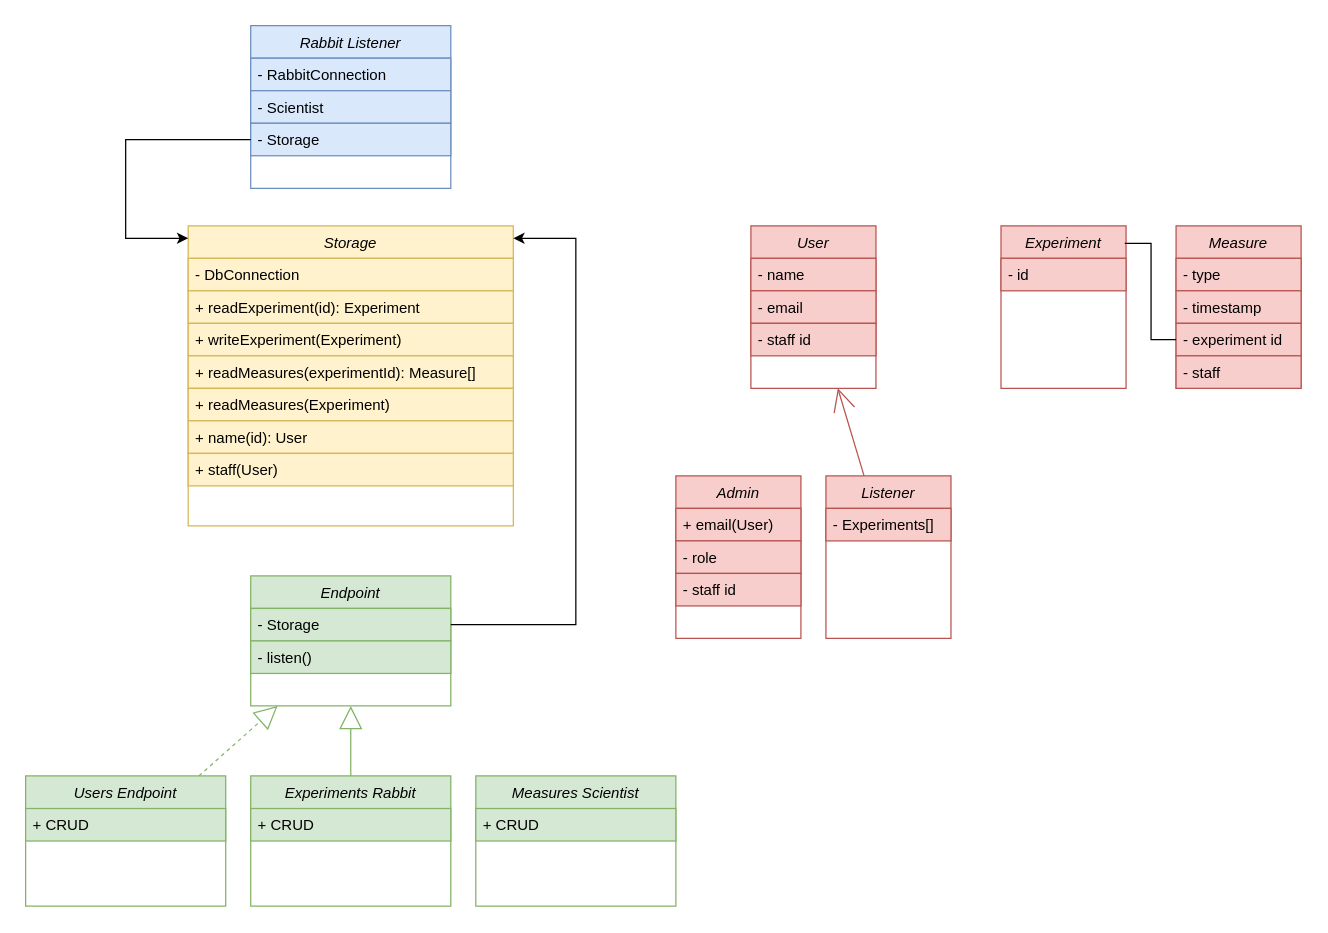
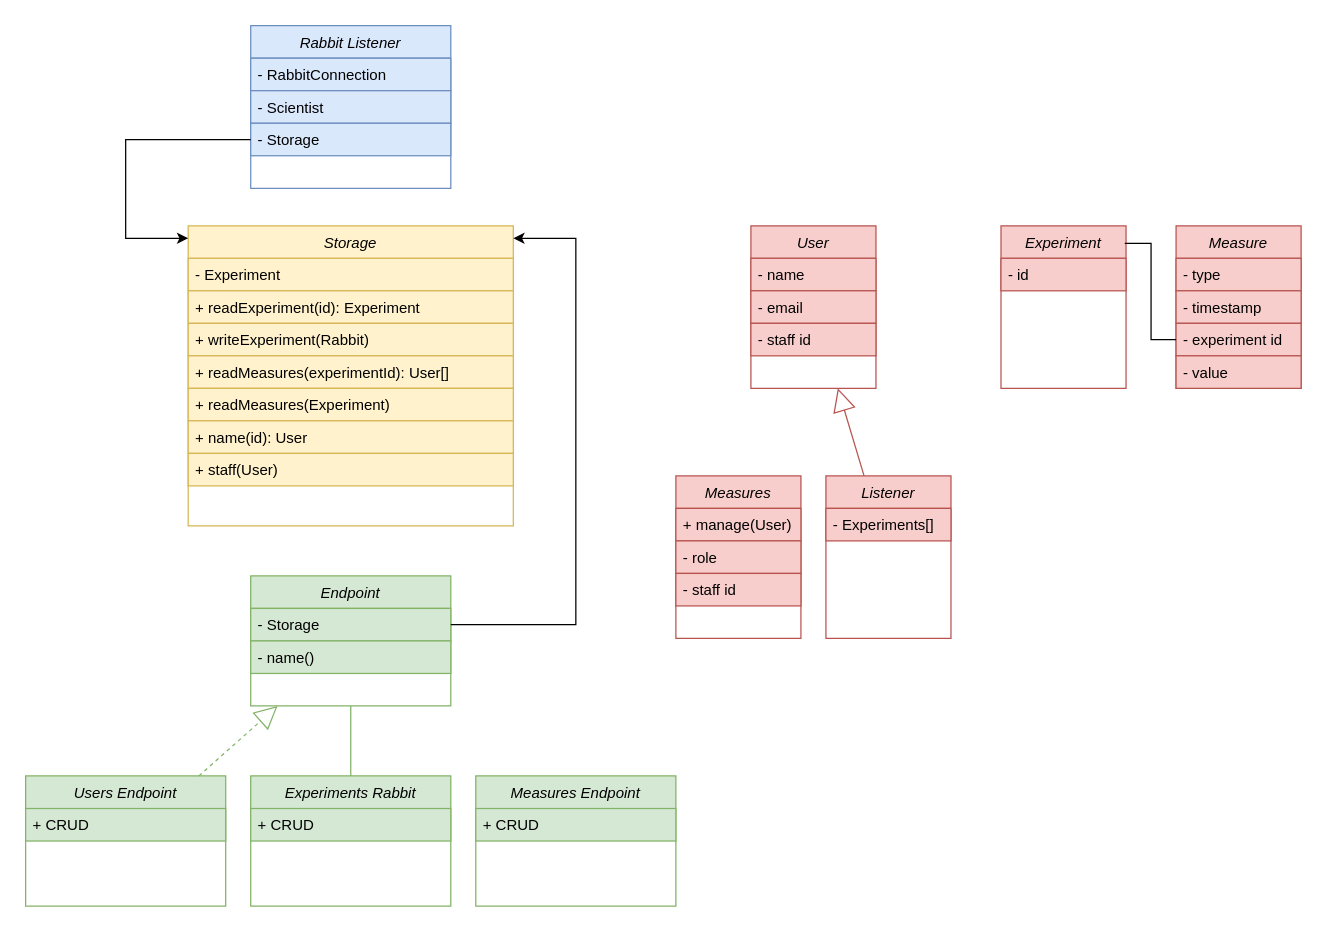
  <mxCell id="0" />
  <mxCell id="1" parent="0" />
  <mxCell id="2" value="Rabbit Listener" style="swimlane;fontStyle=2;align=center;verticalAlign=top;childLayout=stackLayout;horizontal=1;startSize=26;horizontalStack=0;resizeParent=1;resizeLast=0;collapsible=1;marginBottom=0;rounded=0;shadow=0;strokeWidth=1;fillColor=#dae8fc;strokeColor=#6c8ebf;" parent="1" vertex="1"><mxGeometry x="200" y="20" width="160" height="130" as="geometry"><mxRectangle x="230" y="140" width="160" height="26" as="alternateBounds" /></mxGeometry></mxCell>
  <mxCell id="3" value="- RabbitConnection" style="text;align=left;verticalAlign=top;spacingLeft=4;spacingRight=4;overflow=hidden;rotatable=0;points=[[0,0.5],[1,0.5]];portConstraint=eastwest;fillColor=#dae8fc;strokeColor=#6c8ebf;" parent="2" vertex="1"><mxGeometry y="26" width="160" height="26" as="geometry" /></mxCell>
  <mxCell id="4" value="- Scientist" style="text;align=left;verticalAlign=top;spacingLeft=4;spacingRight=4;overflow=hidden;rotatable=0;points=[[0,0.5],[1,0.5]];portConstraint=eastwest;rounded=0;shadow=0;html=0;fillColor=#dae8fc;strokeColor=#6c8ebf;" parent="2" vertex="1"><mxGeometry y="52" width="160" height="26" as="geometry" /></mxCell>
  <mxCell id="5" value="- Storage" style="text;align=left;verticalAlign=top;spacingLeft=4;spacingRight=4;overflow=hidden;rotatable=0;points=[[0,0.5],[1,0.5]];portConstraint=eastwest;rounded=0;shadow=0;html=0;fillColor=#dae8fc;strokeColor=#6c8ebf;" parent="2" vertex="1"><mxGeometry y="78" width="160" height="26" as="geometry" /></mxCell>
  <mxCell id="6" value="Storage" style="swimlane;fontStyle=2;align=center;verticalAlign=top;childLayout=stackLayout;horizontal=1;startSize=26;horizontalStack=0;resizeParent=1;resizeLast=0;collapsible=1;marginBottom=0;rounded=0;shadow=0;strokeWidth=1;fillColor=#fff2cc;strokeColor=#d6b656;" vertex="1" parent="1"><mxGeometry x="150" y="180" width="260" height="240" as="geometry"><mxRectangle x="230" y="140" width="160" height="26" as="alternateBounds" /></mxGeometry></mxCell>
- <mxCell id="7" value="- DbConnection" style="text;align=left;verticalAlign=top;spacingLeft=4;spacingRight=4;overflow=hidden;rotatable=0;points=[[0,0.5],[1,0.5]];portConstraint=eastwest;fillColor=#fff2cc;strokeColor=#d6b656;" vertex="1" parent="6"><mxGeometry y="26" width="260" height="26" as="geometry" /></mxCell>
+ <mxCell id="7" value="- Experiment" style="text;align=left;verticalAlign=top;spacingLeft=4;spacingRight=4;overflow=hidden;rotatable=0;points=[[0,0.5],[1,0.5]];portConstraint=eastwest;fillColor=#fff2cc;strokeColor=#d6b656;" vertex="1" parent="6"><mxGeometry y="26" width="260" height="26" as="geometry" /></mxCell>
  <mxCell id="8" value="+ readExperiment(id): Experiment" style="text;align=left;verticalAlign=top;spacingLeft=4;spacingRight=4;overflow=hidden;rotatable=0;points=[[0,0.5],[1,0.5]];portConstraint=eastwest;fillColor=#fff2cc;strokeColor=#d6b656;" vertex="1" parent="6"><mxGeometry y="52" width="260" height="26" as="geometry" /></mxCell>
- <mxCell id="9" value="+ writeExperiment(Experiment)" style="text;align=left;verticalAlign=top;spacingLeft=4;spacingRight=4;overflow=hidden;rotatable=0;points=[[0,0.5],[1,0.5]];portConstraint=eastwest;fillColor=#fff2cc;strokeColor=#d6b656;" vertex="1" parent="6"><mxGeometry y="78" width="260" height="26" as="geometry" /></mxCell>
- <mxCell id="10" value="+ readMeasures(experimentId): Measure[]" style="text;align=left;verticalAlign=top;spacingLeft=4;spacingRight=4;overflow=hidden;rotatable=0;points=[[0,0.5],[1,0.5]];portConstraint=eastwest;fillColor=#fff2cc;strokeColor=#d6b656;" vertex="1" parent="6"><mxGeometry y="104" width="260" height="26" as="geometry" /></mxCell>
+ <mxCell id="9" value="+ writeExperiment(Rabbit)" style="text;align=left;verticalAlign=top;spacingLeft=4;spacingRight=4;overflow=hidden;rotatable=0;points=[[0,0.5],[1,0.5]];portConstraint=eastwest;fillColor=#fff2cc;strokeColor=#d6b656;" vertex="1" parent="6"><mxGeometry y="78" width="260" height="26" as="geometry" /></mxCell>
+ <mxCell id="10" value="+ readMeasures(experimentId): User[]" style="text;align=left;verticalAlign=top;spacingLeft=4;spacingRight=4;overflow=hidden;rotatable=0;points=[[0,0.5],[1,0.5]];portConstraint=eastwest;fillColor=#fff2cc;strokeColor=#d6b656;" vertex="1" parent="6"><mxGeometry y="104" width="260" height="26" as="geometry" /></mxCell>
  <mxCell id="11" value="+ readMeasures(Experiment)" style="text;align=left;verticalAlign=top;spacingLeft=4;spacingRight=4;overflow=hidden;rotatable=0;points=[[0,0.5],[1,0.5]];portConstraint=eastwest;fillColor=#fff2cc;strokeColor=#d6b656;" vertex="1" parent="6"><mxGeometry y="130" width="260" height="26" as="geometry" /></mxCell>
  <mxCell id="12" value="+ name(id): User" style="text;align=left;verticalAlign=top;spacingLeft=4;spacingRight=4;overflow=hidden;rotatable=0;points=[[0,0.5],[1,0.5]];portConstraint=eastwest;fillColor=#fff2cc;strokeColor=#d6b656;" vertex="1" parent="6"><mxGeometry y="156" width="260" height="26" as="geometry" /></mxCell>
  <mxCell id="13" value="+ staff(User)" style="text;align=left;verticalAlign=top;spacingLeft=4;spacingRight=4;overflow=hidden;rotatable=0;points=[[0,0.5],[1,0.5]];portConstraint=eastwest;fillColor=#fff2cc;strokeColor=#d6b656;" vertex="1" parent="6"><mxGeometry y="182" width="260" height="26" as="geometry" /></mxCell>
  <mxCell id="14" value="User" style="swimlane;fontStyle=2;align=center;verticalAlign=top;childLayout=stackLayout;horizontal=1;startSize=26;horizontalStack=0;resizeParent=1;resizeLast=0;collapsible=1;marginBottom=0;rounded=0;shadow=0;strokeWidth=1;fillColor=#f8cecc;strokeColor=#b85450;" vertex="1" parent="1"><mxGeometry x="600" y="180" width="100" height="130" as="geometry"><mxRectangle x="230" y="140" width="160" height="26" as="alternateBounds" /></mxGeometry></mxCell>
  <mxCell id="15" value="- name" style="text;align=left;verticalAlign=top;spacingLeft=4;spacingRight=4;overflow=hidden;rotatable=0;points=[[0,0.5],[1,0.5]];portConstraint=eastwest;fillColor=#f8cecc;strokeColor=#b85450;" vertex="1" parent="14"><mxGeometry y="26" width="100" height="26" as="geometry" /></mxCell>
  <mxCell id="16" value="- email" style="text;align=left;verticalAlign=top;spacingLeft=4;spacingRight=4;overflow=hidden;rotatable=0;points=[[0,0.5],[1,0.5]];portConstraint=eastwest;fillColor=#f8cecc;strokeColor=#b85450;" vertex="1" parent="14"><mxGeometry y="52" width="100" height="26" as="geometry" /></mxCell>
  <mxCell id="17" value="- staff id" style="text;align=left;verticalAlign=top;spacingLeft=4;spacingRight=4;overflow=hidden;rotatable=0;points=[[0,0.5],[1,0.5]];portConstraint=eastwest;fillColor=#f8cecc;strokeColor=#b85450;" vertex="1" parent="14"><mxGeometry y="78" width="100" height="26" as="geometry" /></mxCell>
  <mxCell id="18" style="edgeStyle=orthogonalEdgeStyle;rounded=0;orthogonalLoop=1;jettySize=auto;html=1;exitX=0;exitY=0.5;exitDx=0;exitDy=0;" edge="1" parent="1" source="5" target="6"><mxGeometry relative="1" as="geometry"><Array as="points"><mxPoint x="100" y="111" /><mxPoint x="100" y="190" /></Array></mxGeometry></mxCell>
  <mxCell id="19" value="Experiment" style="swimlane;fontStyle=2;align=center;verticalAlign=top;childLayout=stackLayout;horizontal=1;startSize=26;horizontalStack=0;resizeParent=1;resizeLast=0;collapsible=1;marginBottom=0;rounded=0;shadow=0;strokeWidth=1;fillColor=#f8cecc;strokeColor=#b85450;" vertex="1" parent="1"><mxGeometry x="800" y="180" width="100" height="130" as="geometry"><mxRectangle x="230" y="140" width="160" height="26" as="alternateBounds" /></mxGeometry></mxCell>
  <mxCell id="20" value="- id" style="text;align=left;verticalAlign=top;spacingLeft=4;spacingRight=4;overflow=hidden;rotatable=0;points=[[0,0.5],[1,0.5]];portConstraint=eastwest;fillColor=#f8cecc;strokeColor=#b85450;" vertex="1" parent="19"><mxGeometry y="26" width="100" height="26" as="geometry" /></mxCell>
  <mxCell id="21" value="Measure" style="swimlane;fontStyle=2;align=center;verticalAlign=top;childLayout=stackLayout;horizontal=1;startSize=26;horizontalStack=0;resizeParent=1;resizeLast=0;collapsible=1;marginBottom=0;rounded=0;shadow=0;strokeWidth=1;fillColor=#f8cecc;strokeColor=#b85450;" vertex="1" parent="1"><mxGeometry x="940" y="180" width="100" height="130" as="geometry"><mxRectangle x="230" y="140" width="160" height="26" as="alternateBounds" /></mxGeometry></mxCell>
  <mxCell id="22" value="- type" style="text;align=left;verticalAlign=top;spacingLeft=4;spacingRight=4;overflow=hidden;rotatable=0;points=[[0,0.5],[1,0.5]];portConstraint=eastwest;fillColor=#f8cecc;strokeColor=#b85450;" vertex="1" parent="21"><mxGeometry y="26" width="100" height="26" as="geometry" /></mxCell>
  <mxCell id="23" value="- timestamp" style="text;align=left;verticalAlign=top;spacingLeft=4;spacingRight=4;overflow=hidden;rotatable=0;points=[[0,0.5],[1,0.5]];portConstraint=eastwest;fillColor=#f8cecc;strokeColor=#b85450;" vertex="1" parent="21"><mxGeometry y="52" width="100" height="26" as="geometry" /></mxCell>
  <mxCell id="24" value="- experiment id" style="text;align=left;verticalAlign=top;spacingLeft=4;spacingRight=4;overflow=hidden;rotatable=0;points=[[0,0.5],[1,0.5]];portConstraint=eastwest;fillColor=#f8cecc;strokeColor=#b85450;" vertex="1" parent="21"><mxGeometry y="78" width="100" height="26" as="geometry" /></mxCell>
- <mxCell id="25" value="- staff" style="text;align=left;verticalAlign=top;spacingLeft=4;spacingRight=4;overflow=hidden;rotatable=0;points=[[0,0.5],[1,0.5]];portConstraint=eastwest;fillColor=#f8cecc;strokeColor=#b85450;" vertex="1" parent="21"><mxGeometry y="104" width="100" height="26" as="geometry" /></mxCell>
+ <mxCell id="25" value="- value" style="text;align=left;verticalAlign=top;spacingLeft=4;spacingRight=4;overflow=hidden;rotatable=0;points=[[0,0.5],[1,0.5]];portConstraint=eastwest;fillColor=#f8cecc;strokeColor=#b85450;" vertex="1" parent="21"><mxGeometry y="104" width="100" height="26" as="geometry" /></mxCell>
  <mxCell id="26" style="edgeStyle=orthogonalEdgeStyle;rounded=0;orthogonalLoop=1;jettySize=auto;html=1;entryX=0.99;entryY=0.108;entryDx=0;entryDy=0;entryPerimeter=0;fillColor=#f8cecc;strokeColor=#000000;endArrow=none;" edge="1" parent="1" source="24" target="19"><mxGeometry relative="1" as="geometry" /></mxCell>
  <mxCell id="27" value="Listener" style="swimlane;fontStyle=2;align=center;verticalAlign=top;childLayout=stackLayout;horizontal=1;startSize=26;horizontalStack=0;resizeParent=1;resizeLast=0;collapsible=1;marginBottom=0;rounded=0;shadow=0;strokeWidth=1;fillColor=#f8cecc;strokeColor=#b85450;" vertex="1" parent="1"><mxGeometry x="660" y="380" width="100" height="130" as="geometry"><mxRectangle x="230" y="140" width="160" height="26" as="alternateBounds" /></mxGeometry></mxCell>
  <mxCell id="28" value="- Experiments[]" style="text;align=left;verticalAlign=top;spacingLeft=4;spacingRight=4;overflow=hidden;rotatable=0;points=[[0,0.5],[1,0.5]];portConstraint=eastwest;fillColor=#f8cecc;strokeColor=#b85450;" vertex="1" parent="27"><mxGeometry y="26" width="100" height="26" as="geometry" /></mxCell>
- <mxCell id="29" value="" style="endArrow=open;endSize=16;endFill=0;html=1;rounded=0;strokeColor=#b85450;fillColor=#f8cecc;" edge="1" parent="1" source="27" target="14"><mxGeometry width="160" relative="1" as="geometry"><mxPoint x="885" y="430" as="sourcePoint" /><mxPoint x="1045" y="430" as="targetPoint" /></mxGeometry></mxCell>
- <mxCell id="30" value="Admin" style="swimlane;fontStyle=2;align=center;verticalAlign=top;childLayout=stackLayout;horizontal=1;startSize=26;horizontalStack=0;resizeParent=1;resizeLast=0;collapsible=1;marginBottom=0;rounded=0;shadow=0;strokeWidth=1;fillColor=#f8cecc;strokeColor=#b85450;" vertex="1" parent="1"><mxGeometry x="540" y="380" width="100" height="130" as="geometry"><mxRectangle x="230" y="140" width="160" height="26" as="alternateBounds" /></mxGeometry></mxCell>
- <mxCell id="31" value="+ email(User)" style="text;align=left;verticalAlign=top;spacingLeft=4;spacingRight=4;overflow=hidden;rotatable=0;points=[[0,0.5],[1,0.5]];portConstraint=eastwest;fillColor=#f8cecc;strokeColor=#b85450;" vertex="1" parent="30"><mxGeometry y="26" width="100" height="26" as="geometry" /></mxCell>
+ <mxCell id="29" value="" style="endArrow=block;endSize=16;endFill=0;html=1;rounded=0;strokeColor=#b85450;fillColor=#f8cecc;" edge="1" parent="1" source="27" target="14"><mxGeometry width="160" relative="1" as="geometry"><mxPoint x="885" y="430" as="sourcePoint" /><mxPoint x="1045" y="430" as="targetPoint" /></mxGeometry></mxCell>
+ <mxCell id="30" value="Measures" style="swimlane;fontStyle=2;align=center;verticalAlign=top;childLayout=stackLayout;horizontal=1;startSize=26;horizontalStack=0;resizeParent=1;resizeLast=0;collapsible=1;marginBottom=0;rounded=0;shadow=0;strokeWidth=1;fillColor=#f8cecc;strokeColor=#b85450;" vertex="1" parent="1"><mxGeometry x="540" y="380" width="100" height="130" as="geometry"><mxRectangle x="230" y="140" width="160" height="26" as="alternateBounds" /></mxGeometry></mxCell>
+ <mxCell id="31" value="+ manage(User)" style="text;align=left;verticalAlign=top;spacingLeft=4;spacingRight=4;overflow=hidden;rotatable=0;points=[[0,0.5],[1,0.5]];portConstraint=eastwest;fillColor=#f8cecc;strokeColor=#b85450;" vertex="1" parent="30"><mxGeometry y="26" width="100" height="26" as="geometry" /></mxCell>
  <mxCell id="32" value="- role" style="text;align=left;verticalAlign=top;spacingLeft=4;spacingRight=4;overflow=hidden;rotatable=0;points=[[0,0.5],[1,0.5]];portConstraint=eastwest;fillColor=#f8cecc;strokeColor=#b85450;" vertex="1" parent="30"><mxGeometry y="52" width="100" height="26" as="geometry" /></mxCell>
  <mxCell id="33" value="- staff id" style="text;align=left;verticalAlign=top;spacingLeft=4;spacingRight=4;overflow=hidden;rotatable=0;points=[[0,0.5],[1,0.5]];portConstraint=eastwest;fillColor=#f8cecc;strokeColor=#b85450;" vertex="1" parent="30"><mxGeometry y="78" width="100" height="26" as="geometry" /></mxCell>
  <mxCell id="34" value="Users Endpoint" style="swimlane;fontStyle=2;align=center;verticalAlign=top;childLayout=stackLayout;horizontal=1;startSize=26;horizontalStack=0;resizeParent=1;resizeLast=0;collapsible=1;marginBottom=0;rounded=0;shadow=0;strokeWidth=1;fillColor=#d5e8d4;strokeColor=#82b366;" vertex="1" parent="1"><mxGeometry x="20" y="620" width="160" height="104" as="geometry"><mxRectangle x="230" y="140" width="160" height="26" as="alternateBounds" /></mxGeometry></mxCell>
  <mxCell id="35" value="+ CRUD" style="text;align=left;verticalAlign=top;spacingLeft=4;spacingRight=4;overflow=hidden;rotatable=0;points=[[0,0.5],[1,0.5]];portConstraint=eastwest;fillColor=#d5e8d4;strokeColor=#82b366;" vertex="1" parent="34"><mxGeometry y="26" width="160" height="26" as="geometry" /></mxCell>
  <mxCell id="36" value="Experiments Rabbit" style="swimlane;fontStyle=2;align=center;verticalAlign=top;childLayout=stackLayout;horizontal=1;startSize=26;horizontalStack=0;resizeParent=1;resizeLast=0;collapsible=1;marginBottom=0;rounded=0;shadow=0;strokeWidth=1;fillColor=#d5e8d4;strokeColor=#82b366;" vertex="1" parent="1"><mxGeometry x="200" y="620" width="160" height="104" as="geometry"><mxRectangle x="230" y="140" width="160" height="26" as="alternateBounds" /></mxGeometry></mxCell>
  <mxCell id="37" value="+ CRUD" style="text;align=left;verticalAlign=top;spacingLeft=4;spacingRight=4;overflow=hidden;rotatable=0;points=[[0,0.5],[1,0.5]];portConstraint=eastwest;fillColor=#d5e8d4;strokeColor=#82b366;" vertex="1" parent="36"><mxGeometry y="26" width="160" height="26" as="geometry" /></mxCell>
- <mxCell id="38" value="Measures Scientist" style="swimlane;fontStyle=2;align=center;verticalAlign=top;childLayout=stackLayout;horizontal=1;startSize=26;horizontalStack=0;resizeParent=1;resizeLast=0;collapsible=1;marginBottom=0;rounded=0;shadow=0;strokeWidth=1;fillColor=#d5e8d4;strokeColor=#82b366;" vertex="1" parent="1"><mxGeometry x="380" y="620" width="160" height="104" as="geometry"><mxRectangle x="230" y="140" width="160" height="26" as="alternateBounds" /></mxGeometry></mxCell>
+ <mxCell id="38" value="Measures Endpoint" style="swimlane;fontStyle=2;align=center;verticalAlign=top;childLayout=stackLayout;horizontal=1;startSize=26;horizontalStack=0;resizeParent=1;resizeLast=0;collapsible=1;marginBottom=0;rounded=0;shadow=0;strokeWidth=1;fillColor=#d5e8d4;strokeColor=#82b366;" vertex="1" parent="1"><mxGeometry x="380" y="620" width="160" height="104" as="geometry"><mxRectangle x="230" y="140" width="160" height="26" as="alternateBounds" /></mxGeometry></mxCell>
  <mxCell id="39" value="+ CRUD" style="text;align=left;verticalAlign=top;spacingLeft=4;spacingRight=4;overflow=hidden;rotatable=0;points=[[0,0.5],[1,0.5]];portConstraint=eastwest;fillColor=#d5e8d4;strokeColor=#82b366;" vertex="1" parent="38"><mxGeometry y="26" width="160" height="26" as="geometry" /></mxCell>
  <mxCell id="40" value="Endpoint" style="swimlane;fontStyle=2;align=center;verticalAlign=top;childLayout=stackLayout;horizontal=1;startSize=26;horizontalStack=0;resizeParent=1;resizeLast=0;collapsible=1;marginBottom=0;rounded=0;shadow=0;strokeWidth=1;fillColor=#d5e8d4;strokeColor=#82b366;" vertex="1" parent="1"><mxGeometry x="200" y="460" width="160" height="104" as="geometry"><mxRectangle x="230" y="140" width="160" height="26" as="alternateBounds" /></mxGeometry></mxCell>
  <mxCell id="41" value="- Storage" style="text;align=left;verticalAlign=top;spacingLeft=4;spacingRight=4;overflow=hidden;rotatable=0;points=[[0,0.5],[1,0.5]];portConstraint=eastwest;fillColor=#d5e8d4;strokeColor=#82b366;" vertex="1" parent="40"><mxGeometry y="26" width="160" height="26" as="geometry" /></mxCell>
- <mxCell id="42" value="- listen()" style="text;align=left;verticalAlign=top;spacingLeft=4;spacingRight=4;overflow=hidden;rotatable=0;points=[[0,0.5],[1,0.5]];portConstraint=eastwest;fillColor=#d5e8d4;strokeColor=#82b366;" vertex="1" parent="40"><mxGeometry y="52" width="160" height="26" as="geometry" /></mxCell>
+ <mxCell id="42" value="- name()" style="text;align=left;verticalAlign=top;spacingLeft=4;spacingRight=4;overflow=hidden;rotatable=0;points=[[0,0.5],[1,0.5]];portConstraint=eastwest;fillColor=#d5e8d4;strokeColor=#82b366;" vertex="1" parent="40"><mxGeometry y="52" width="160" height="26" as="geometry" /></mxCell>
  <mxCell id="43" value="" style="endArrow=block;endSize=16;endFill=0;html=1;rounded=0;strokeColor=#82b366;fillColor=#d5e8d4;dashed=1;" edge="1" parent="1" source="34" target="40"><mxGeometry width="160" relative="1" as="geometry"><mxPoint x="-337.25" y="1370" as="sourcePoint" /><mxPoint x="-312.75" y="1300" as="targetPoint" /></mxGeometry></mxCell>
- <mxCell id="44" value="" style="endArrow=block;endSize=16;endFill=0;html=1;rounded=0;strokeColor=#82b366;fillColor=#d5e8d4;" edge="1" parent="1" source="36" target="40"><mxGeometry width="160" relative="1" as="geometry"><mxPoint x="-265" y="910" as="sourcePoint" /><mxPoint x="-195" y="854" as="targetPoint" /></mxGeometry></mxCell>
+ <mxCell id="44" value="" style="endArrow=none;endSize=16;endFill=0;html=1;rounded=0;strokeColor=#82b366;fillColor=#d5e8d4;" edge="1" parent="1" source="36" target="40"><mxGeometry width="160" relative="1" as="geometry"><mxPoint x="-265" y="910" as="sourcePoint" /><mxPoint x="-195" y="854" as="targetPoint" /></mxGeometry></mxCell>
  <mxCell id="45" style="edgeStyle=orthogonalEdgeStyle;rounded=0;orthogonalLoop=1;jettySize=auto;html=1;strokeColor=default;" edge="1" parent="1" source="41" target="6"><mxGeometry relative="1" as="geometry"><mxPoint x="450" y="190" as="targetPoint" /><Array as="points"><mxPoint x="460" y="499" /><mxPoint x="460" y="190" /></Array></mxGeometry></mxCell>
